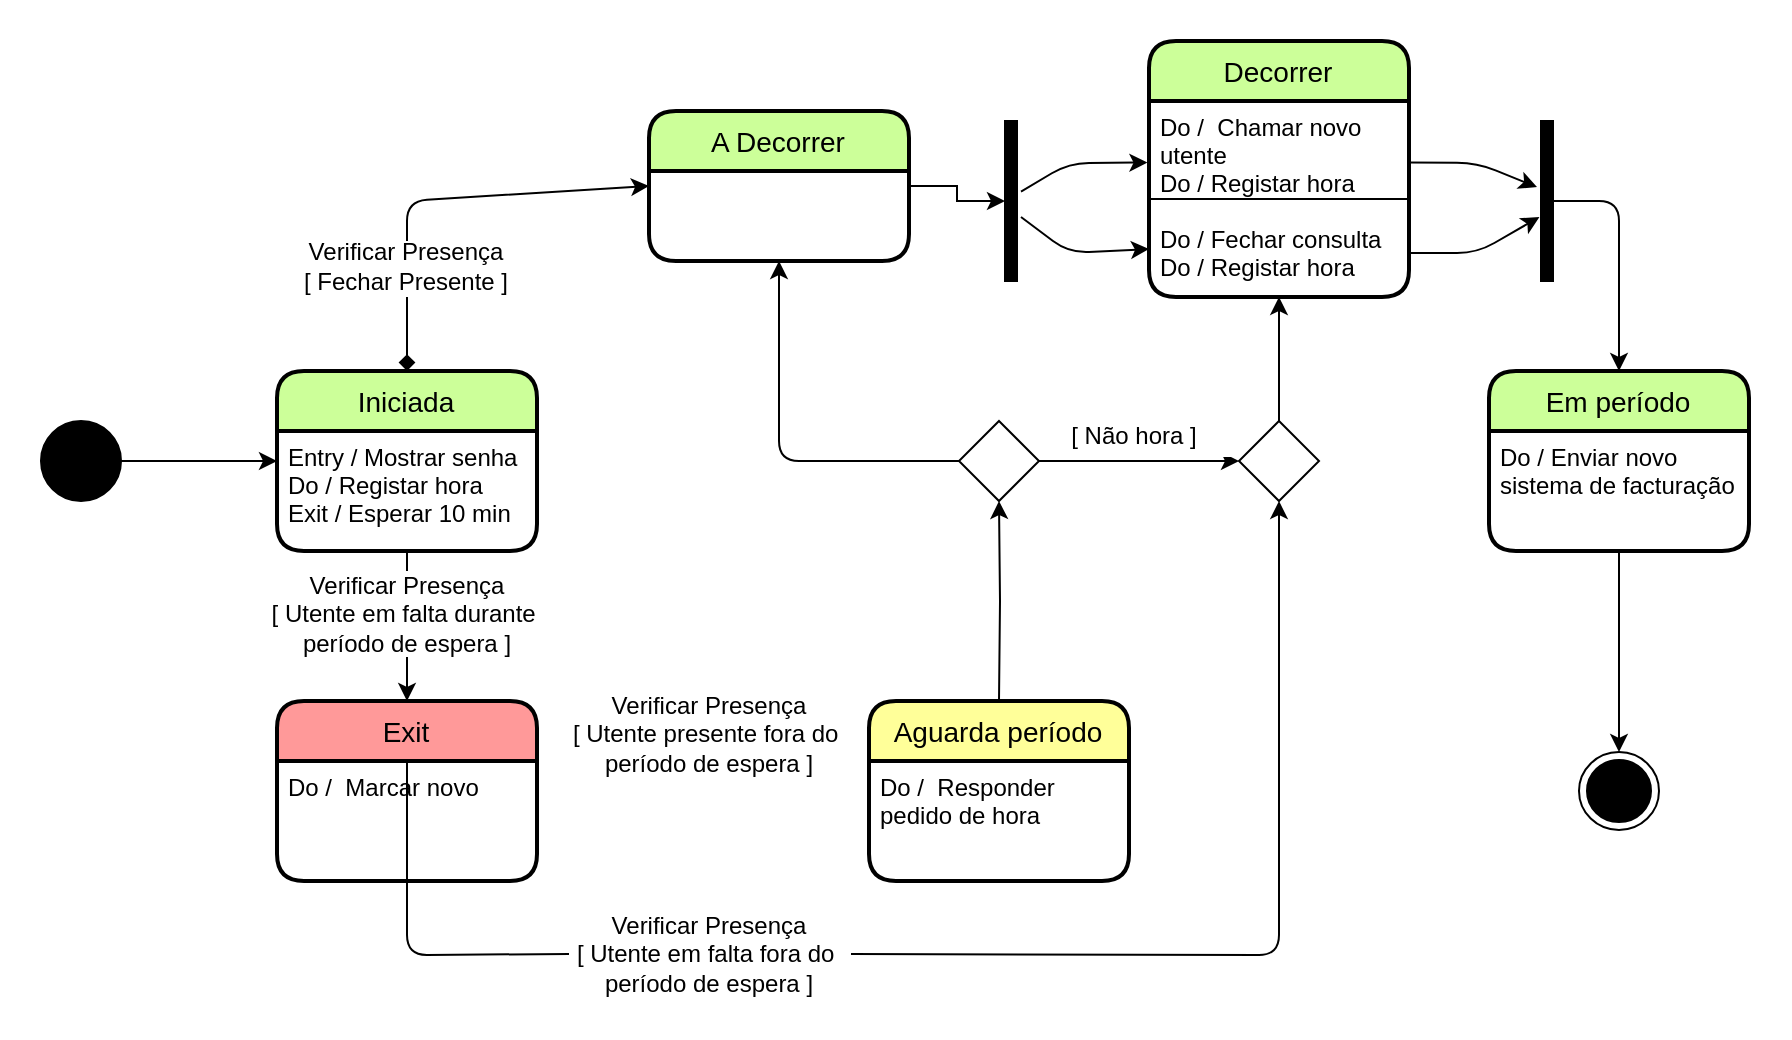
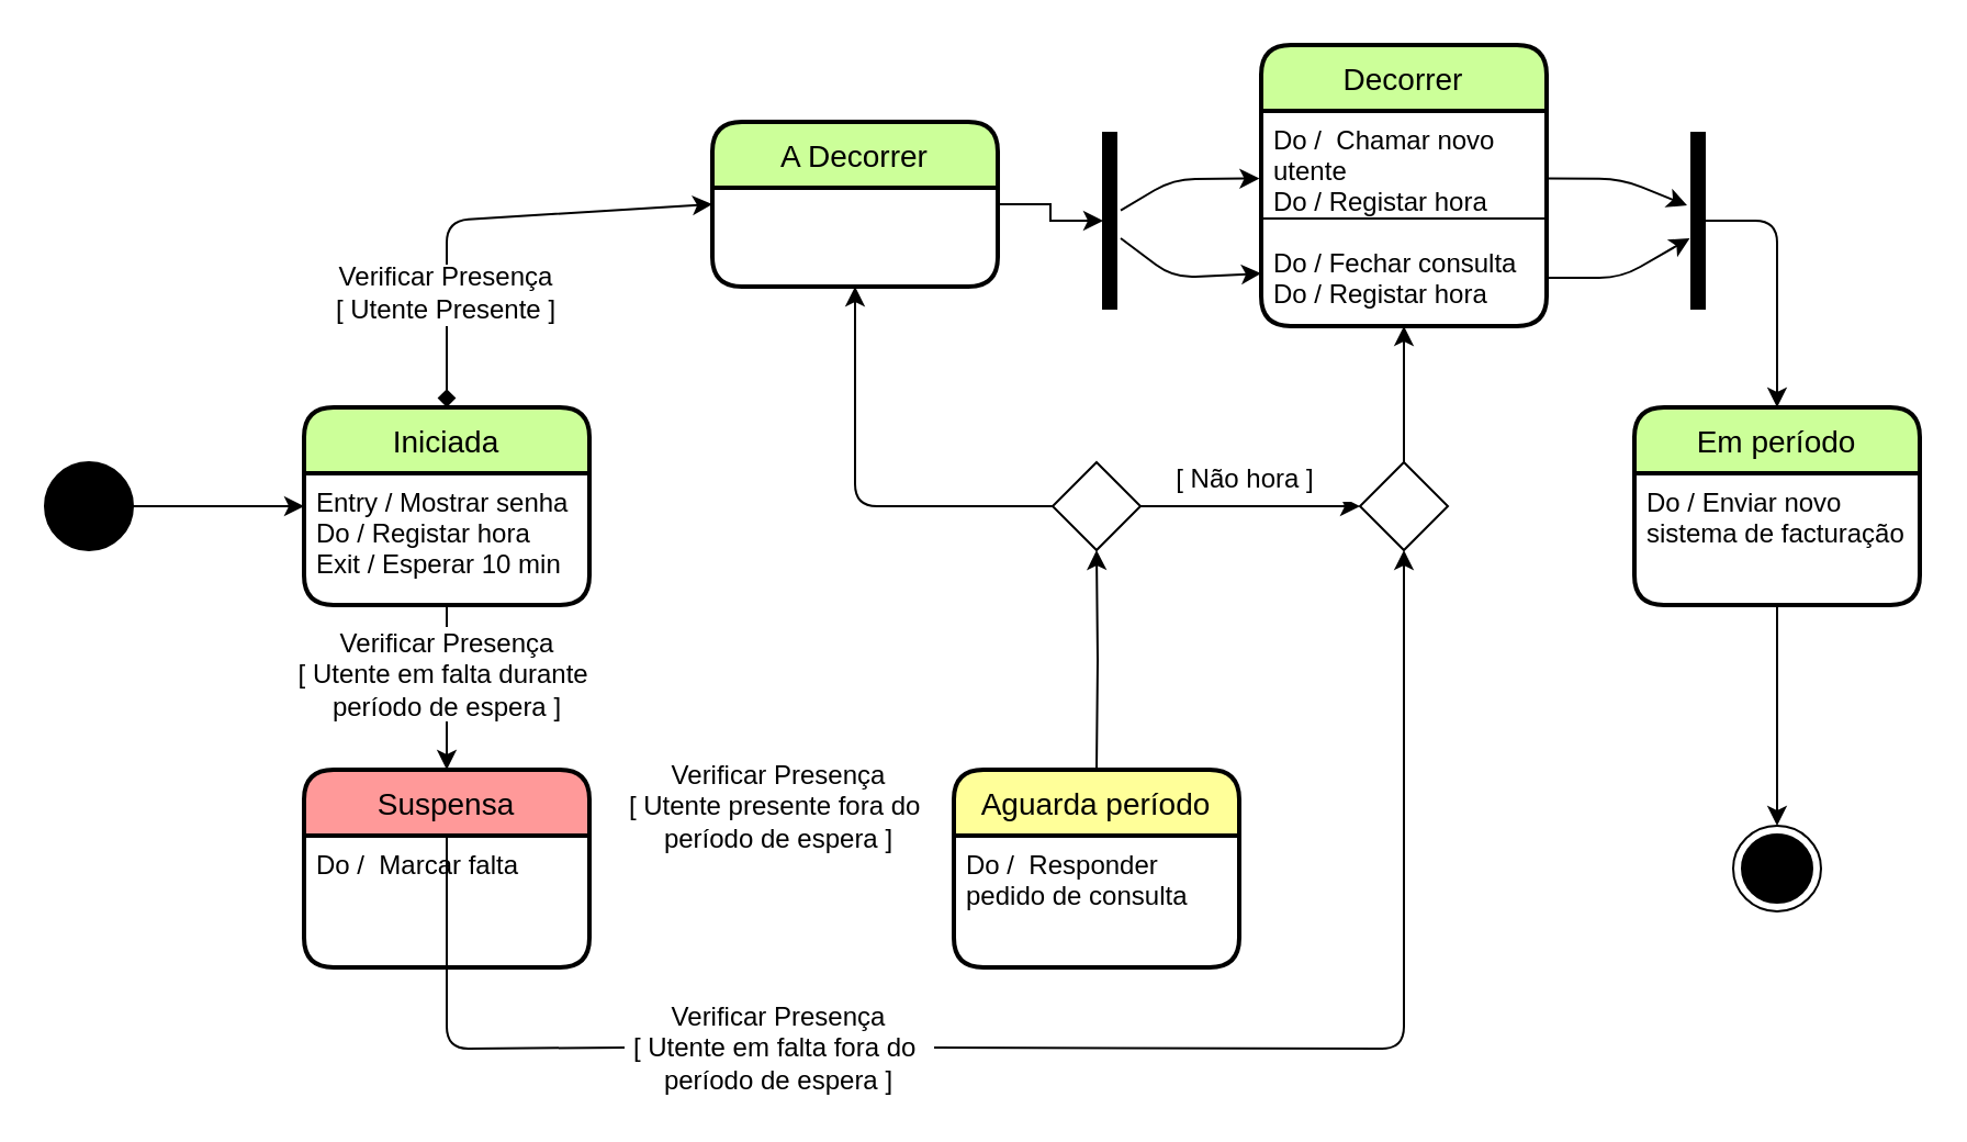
  <mxCell id="0" />
  <mxCell id="1" parent="0" />
  <mxCell id="2" value="Iniciada" style="swimlane;childLayout=stackLayout;horizontal=1;startSize=30;horizontalStack=0;rounded=1;fontSize=14;fontStyle=0;strokeWidth=2;resizeParent=0;resizeLast=1;shadow=0;dashed=0;align=center;fillColor=#CCFF99;" parent="1" vertex="1"><mxGeometry x="138" y="185" width="130" height="90" as="geometry"><mxRectangle x="260" y="75" width="120" height="30" as="alternateBounds" /></mxGeometry></mxCell>
  <mxCell id="3" value="Entry / Mostrar senha&#10;Do / Registar hora&#10;Exit / Esperar 10 min" style="align=left;strokeColor=none;fillColor=none;spacingLeft=4;fontSize=12;verticalAlign=top;resizable=0;rotatable=0;part=1;" parent="2" vertex="1"><mxGeometry y="30" width="130" height="60" as="geometry" /></mxCell>
  <mxCell id="4" style="edgeStyle=orthogonalEdgeStyle;rounded=0;orthogonalLoop=1;jettySize=auto;html=1;entryX=0;entryY=0.5;entryDx=0;entryDy=0;" parent="1" source="5" target="2" edge="1"><mxGeometry relative="1" as="geometry" /></mxCell>
  <mxCell id="5" value="" style="ellipse;whiteSpace=wrap;html=1;aspect=fixed;fillColor=#000000;" parent="1" vertex="1"><mxGeometry x="20" y="210" width="40" height="40" as="geometry" /></mxCell>
  <mxCell id="6" style="edgeStyle=orthogonalEdgeStyle;rounded=0;orthogonalLoop=1;jettySize=auto;html=1;entryX=0.5;entryY=1;entryDx=0;entryDy=0;" parent="1" source="7" target="14" edge="1"><mxGeometry relative="1" as="geometry" /></mxCell>
  <mxCell id="7" value="A Decorrer" style="swimlane;childLayout=stackLayout;horizontal=1;startSize=30;horizontalStack=0;rounded=1;fontSize=14;fontStyle=0;strokeWidth=2;resizeParent=0;resizeLast=1;shadow=0;dashed=0;align=center;fillColor=#CCFF99;" parent="1" vertex="1"><mxGeometry x="324" y="55" width="130" height="75" as="geometry"><mxRectangle x="260" y="75" width="120" height="30" as="alternateBounds" /></mxGeometry></mxCell>
- <mxCell id="8" value="Verificar Presença&lt;br&gt;[ Fechar Presente ]" style="text;html=1;strokeColor=none;align=center;verticalAlign=middle;whiteSpace=wrap;rounded=0;fillColor=#ffffff;" parent="1" vertex="1"><mxGeometry x="148" y="118" width="110" height="30" as="geometry" /></mxCell>
+ <mxCell id="8" value="Verificar Presença&lt;br&gt;[ Utente Presente ]" style="text;html=1;strokeColor=none;align=center;verticalAlign=middle;whiteSpace=wrap;rounded=0;fillColor=#ffffff;" parent="1" vertex="1"><mxGeometry x="148" y="118" width="110" height="30" as="geometry" /></mxCell>
  <mxCell id="9" style="edgeStyle=orthogonalEdgeStyle;rounded=0;orthogonalLoop=1;jettySize=auto;html=1;entryX=0.5;entryY=0;entryDx=0;entryDy=0;" parent="1" source="3" edge="1"><mxGeometry relative="1" as="geometry"><mxPoint x="203" y="350" as="targetPoint" /></mxGeometry></mxCell>
  <mxCell id="10" value="Verificar Presença&lt;br&gt;[ Utente em falta durante&amp;nbsp;&lt;br&gt;período de espera ]" style="text;html=1;strokeColor=none;align=center;verticalAlign=middle;whiteSpace=wrap;rounded=0;fillColor=#ffffff;" parent="1" vertex="1"><mxGeometry x="132.5" y="285" width="141" height="43" as="geometry" /></mxCell>
  <mxCell id="11" style="edgeStyle=orthogonalEdgeStyle;rounded=0;orthogonalLoop=1;jettySize=auto;html=1;" parent="1" source="12" target="13" edge="1"><mxGeometry relative="1" as="geometry"><mxPoint x="420" y="395" as="targetPoint" /></mxGeometry></mxCell>
- <mxCell id="12" value="Exit" style="swimlane;childLayout=stackLayout;horizontal=1;startSize=30;horizontalStack=0;rounded=1;fontSize=14;fontStyle=0;strokeWidth=2;resizeParent=0;resizeLast=1;shadow=0;dashed=0;align=center;fillColor=#FF9999;" parent="1" vertex="1"><mxGeometry x="138" y="350" width="130" height="90" as="geometry"><mxRectangle x="260" y="75" width="120" height="30" as="alternateBounds" /></mxGeometry></mxCell>
- <mxCell id="13" value="Do /  Marcar novo" style="align=left;strokeColor=none;fillColor=none;spacingLeft=4;fontSize=12;verticalAlign=top;resizable=0;rotatable=0;part=1;" parent="12" vertex="1"><mxGeometry y="30" width="130" height="60" as="geometry" /></mxCell>
+ <mxCell id="12" value="Suspensa" style="swimlane;childLayout=stackLayout;horizontal=1;startSize=30;horizontalStack=0;rounded=1;fontSize=14;fontStyle=0;strokeWidth=2;resizeParent=0;resizeLast=1;shadow=0;dashed=0;align=center;fillColor=#FF9999;" parent="1" vertex="1"><mxGeometry x="138" y="350" width="130" height="90" as="geometry"><mxRectangle x="260" y="75" width="120" height="30" as="alternateBounds" /></mxGeometry></mxCell>
+ <mxCell id="13" value="Do /  Marcar falta" style="align=left;strokeColor=none;fillColor=none;spacingLeft=4;fontSize=12;verticalAlign=top;resizable=0;rotatable=0;part=1;" parent="12" vertex="1"><mxGeometry y="30" width="130" height="60" as="geometry" /></mxCell>
  <mxCell id="14" value="" style="rounded=0;whiteSpace=wrap;html=1;fillColor=#000000;direction=south;" parent="1" vertex="1"><mxGeometry x="502" y="60" width="6" height="80" as="geometry" /></mxCell>
  <mxCell id="15" value="Decorrer" style="swimlane;childLayout=stackLayout;horizontal=1;startSize=30;horizontalStack=0;rounded=1;fontSize=14;fontStyle=0;strokeWidth=2;resizeParent=0;resizeLast=1;shadow=0;dashed=0;align=center;fillColor=#CCFF99;" parent="1" vertex="1"><mxGeometry x="574" y="20" width="130" height="128" as="geometry"><mxRectangle x="260" y="75" width="120" height="30" as="alternateBounds" /></mxGeometry></mxCell>
  <mxCell id="16" value="Do /  Chamar novo&#10;utente&#10;Do / Registar hora&#10;&#10;Do / Fechar consulta&#10;Do / Registar hora" style="align=left;strokeColor=none;fillColor=none;spacingLeft=4;fontSize=12;verticalAlign=top;resizable=0;rotatable=0;part=1;" parent="15" vertex="1"><mxGeometry y="30" width="130" height="98" as="geometry" /></mxCell>
  <mxCell id="17" value="" style="endArrow=none;html=1;entryX=0;entryY=0.5;entryDx=0;entryDy=0;exitX=1;exitY=0.5;exitDx=0;exitDy=0;" parent="15" source="16" target="16" edge="1"><mxGeometry width="50" height="50" relative="1" as="geometry"><mxPoint x="129" y="75" as="sourcePoint" /><mxPoint x="-182" y="144" as="targetPoint" /></mxGeometry></mxCell>
  <mxCell id="18" value="" style="endArrow=classic;html=1;exitX=0.442;exitY=-0.333;exitDx=0;exitDy=0;exitPerimeter=0;entryX=-0.006;entryY=0.314;entryDx=0;entryDy=0;entryPerimeter=0;" parent="1" source="14" target="16" edge="1"><mxGeometry width="50" height="50" relative="1" as="geometry"><mxPoint x="358" y="222" as="sourcePoint" /><mxPoint x="408" y="172" as="targetPoint" /><Array as="points"><mxPoint x="534" y="81" /></Array></mxGeometry></mxCell>
  <mxCell id="19" value="" style="endArrow=classic;html=1;" parent="1" edge="1"><mxGeometry width="50" height="50" relative="1" as="geometry"><mxPoint x="510" y="108" as="sourcePoint" /><mxPoint x="574" y="124" as="targetPoint" /><Array as="points"><mxPoint x="534" y="126" /></Array></mxGeometry></mxCell>
  <mxCell id="20" value="" style="rounded=0;whiteSpace=wrap;html=1;fillColor=#000000;direction=south;" parent="1" vertex="1"><mxGeometry x="770" y="60" width="6" height="80" as="geometry" /></mxCell>
  <mxCell id="21" value="" style="endArrow=classic;html=1;exitX=0.997;exitY=0.314;exitDx=0;exitDy=0;entryX=0.413;entryY=1.333;entryDx=0;entryDy=0;entryPerimeter=0;exitPerimeter=0;" parent="1" source="16" target="20" edge="1"><mxGeometry width="50" height="50" relative="1" as="geometry"><mxPoint x="570" y="190" as="sourcePoint" /><mxPoint x="620" y="140" as="targetPoint" /><Array as="points"><mxPoint x="738" y="81" /></Array></mxGeometry></mxCell>
  <mxCell id="22" value="" style="endArrow=classic;html=1;entryX=0.6;entryY=1.133;entryDx=0;entryDy=0;entryPerimeter=0;" parent="1" target="20" edge="1"><mxGeometry width="50" height="50" relative="1" as="geometry"><mxPoint x="704" y="126" as="sourcePoint" /><mxPoint x="764" y="108" as="targetPoint" /><Array as="points"><mxPoint x="738" y="126" /></Array></mxGeometry></mxCell>
  <mxCell id="23" value="" style="ellipse;html=1;shape=endState;fillColor=#000000;" parent="1" vertex="1"><mxGeometry x="789" y="375.5" width="40" height="39" as="geometry" /></mxCell>
  <mxCell id="24" value="" style="endArrow=classic;html=1;entryX=0;entryY=0.5;entryDx=0;entryDy=0;" parent="1" target="7" edge="1"><mxGeometry width="50" height="50" relative="1" as="geometry"><mxPoint x="203" y="120" as="sourcePoint" /><mxPoint x="414" y="148" as="targetPoint" /><Array as="points"><mxPoint x="203" y="100" /></Array></mxGeometry></mxCell>
  <mxCell id="25" value="" style="endArrow=diamond;html=1;exitX=0.5;exitY=1;exitDx=0;exitDy=0;entryX=0.5;entryY=0;entryDx=0;entryDy=0;" parent="1" source="8" target="2" edge="1"><mxGeometry width="50" height="50" relative="1" as="geometry"><mxPoint x="348" y="163" as="sourcePoint" /><mxPoint x="203" y="177" as="targetPoint" /></mxGeometry></mxCell>
  <mxCell id="26" value="Verificar Presença&lt;br&gt;[ Utente em falta fora do&amp;nbsp;&lt;br&gt;período de espera ]" style="text;html=1;strokeColor=none;align=center;verticalAlign=middle;whiteSpace=wrap;rounded=0;fillColor=#ffffff;" parent="1" vertex="1"><mxGeometry x="284" y="455" width="141" height="43" as="geometry" /></mxCell>
  <mxCell id="27" value="" style="endArrow=classic;html=1;entryX=0.5;entryY=1;entryDx=0;entryDy=0;exitX=0.5;exitY=0;exitDx=0;exitDy=0;" parent="1" source="33" target="16" edge="1"><mxGeometry width="50" height="50" relative="1" as="geometry"><mxPoint x="452" y="395" as="sourcePoint" /><mxPoint x="662" y="209" as="targetPoint" /><Array as="points" /></mxGeometry></mxCell>
  <mxCell id="28" value="" style="endArrow=none;html=1;exitX=0.5;exitY=1;exitDx=0;exitDy=0;entryX=0;entryY=0.5;entryDx=0;entryDy=0;" parent="1" source="12" target="26" edge="1"><mxGeometry width="50" height="50" relative="1" as="geometry"><mxPoint x="316" y="363" as="sourcePoint" /><mxPoint x="366" y="313" as="targetPoint" /><Array as="points"><mxPoint x="203" y="477" /></Array></mxGeometry></mxCell>
  <mxCell id="29" style="edgeStyle=orthogonalEdgeStyle;rounded=0;orthogonalLoop=1;jettySize=auto;html=1;entryX=0.5;entryY=1;entryDx=0;entryDy=0;" parent="1" target="32" edge="1"><mxGeometry relative="1" as="geometry"><mxPoint x="499" y="350" as="sourcePoint" /></mxGeometry></mxCell>
  <mxCell id="30" value="Verificar Presença&lt;br&gt;[ Utente presente fora do&amp;nbsp;&lt;br&gt;período de espera ]" style="text;html=1;strokeColor=none;align=center;verticalAlign=middle;whiteSpace=wrap;rounded=0;fillColor=#ffffff;" parent="1" vertex="1"><mxGeometry x="284" y="345" width="141" height="43" as="geometry" /></mxCell>
  <mxCell id="31" style="edgeStyle=orthogonalEdgeStyle;rounded=0;orthogonalLoop=1;jettySize=auto;html=1;entryX=0;entryY=0.5;entryDx=0;entryDy=0;" parent="1" source="32" target="33" edge="1"><mxGeometry relative="1" as="geometry" /></mxCell>
  <mxCell id="32" value="" style="rhombus;whiteSpace=wrap;html=1;fillColor=#FFFFFF;" parent="1" vertex="1"><mxGeometry x="479" y="210" width="40" height="40" as="geometry" /></mxCell>
  <mxCell id="33" value="" style="rhombus;whiteSpace=wrap;html=1;fillColor=#FFFFFF;" parent="1" vertex="1"><mxGeometry x="619" y="210" width="40" height="40" as="geometry" /></mxCell>
  <mxCell id="34" value="" style="endArrow=classic;html=1;entryX=0.5;entryY=1;entryDx=0;entryDy=0;exitX=1;exitY=0.5;exitDx=0;exitDy=0;" parent="1" source="26" target="33" edge="1"><mxGeometry width="50" height="50" relative="1" as="geometry"><mxPoint x="441" y="494.5" as="sourcePoint" /><mxPoint x="639" y="113" as="targetPoint" /><Array as="points"><mxPoint x="639" y="477" /></Array></mxGeometry></mxCell>
  <mxCell id="35" value="" style="endArrow=classic;html=1;exitX=0;exitY=0.5;exitDx=0;exitDy=0;entryX=0.5;entryY=1;entryDx=0;entryDy=0;" parent="1" source="32" target="7" edge="1"><mxGeometry width="50" height="50" relative="1" as="geometry"><mxPoint x="508" y="195" as="sourcePoint" /><mxPoint x="558" y="145" as="targetPoint" /><Array as="points"><mxPoint x="389" y="230" /></Array></mxGeometry></mxCell>
  <mxCell id="36" value="Aguarda período" style="swimlane;childLayout=stackLayout;horizontal=1;startSize=30;horizontalStack=0;rounded=1;fontSize=14;fontStyle=0;strokeWidth=2;resizeParent=0;resizeLast=1;shadow=0;dashed=0;align=center;fillColor=#FFFF99;" parent="1" vertex="1"><mxGeometry x="434" y="350" width="130" height="90" as="geometry"><mxRectangle x="260" y="75" width="120" height="30" as="alternateBounds" /></mxGeometry></mxCell>
- <mxCell id="37" value="Do /  Responder&#10;pedido de hora" style="align=left;strokeColor=none;fillColor=none;spacingLeft=4;fontSize=12;verticalAlign=top;resizable=0;rotatable=0;part=1;" parent="36" vertex="1"><mxGeometry y="30" width="130" height="60" as="geometry" /></mxCell>
+ <mxCell id="37" value="Do /  Responder&#10;pedido de consulta" style="align=left;strokeColor=none;fillColor=none;spacingLeft=4;fontSize=12;verticalAlign=top;resizable=0;rotatable=0;part=1;" parent="36" vertex="1"><mxGeometry y="30" width="130" height="60" as="geometry" /></mxCell>
  <mxCell id="38" value="[ Não hora ]" style="text;html=1;strokeColor=none;align=center;verticalAlign=middle;whiteSpace=wrap;rounded=0;fillColor=#ffffff;" parent="1" vertex="1"><mxGeometry x="519" y="208" width="96" height="20" as="geometry" /></mxCell>
  <mxCell id="39" value="Em período" style="swimlane;childLayout=stackLayout;horizontal=1;startSize=30;horizontalStack=0;rounded=1;fontSize=14;fontStyle=0;strokeWidth=2;resizeParent=0;resizeLast=1;shadow=0;dashed=0;align=center;fillColor=#CCFF99;" parent="1" vertex="1"><mxGeometry x="744" y="185" width="130" height="90" as="geometry"><mxRectangle x="260" y="75" width="120" height="30" as="alternateBounds" /></mxGeometry></mxCell>
  <mxCell id="40" value="Do / Enviar novo&#10;sistema de facturação " style="align=left;strokeColor=none;fillColor=none;spacingLeft=4;fontSize=12;verticalAlign=top;resizable=0;rotatable=0;part=1;" parent="39" vertex="1"><mxGeometry y="30" width="130" height="60" as="geometry" /></mxCell>
  <mxCell id="41" value="" style="endArrow=classic;html=1;entryX=0.5;entryY=0;entryDx=0;entryDy=0;exitX=0.5;exitY=0;exitDx=0;exitDy=0;" parent="1" source="20" target="39" edge="1"><mxGeometry width="50" height="50" relative="1" as="geometry"><mxPoint x="704" y="120" as="sourcePoint" /><mxPoint x="754" y="70" as="targetPoint" /><Array as="points"><mxPoint x="809" y="100" /></Array></mxGeometry></mxCell>
  <mxCell id="42" style="edgeStyle=orthogonalEdgeStyle;rounded=0;orthogonalLoop=1;jettySize=auto;html=1;" parent="1" source="40" target="23" edge="1"><mxGeometry relative="1" as="geometry" /></mxCell>
